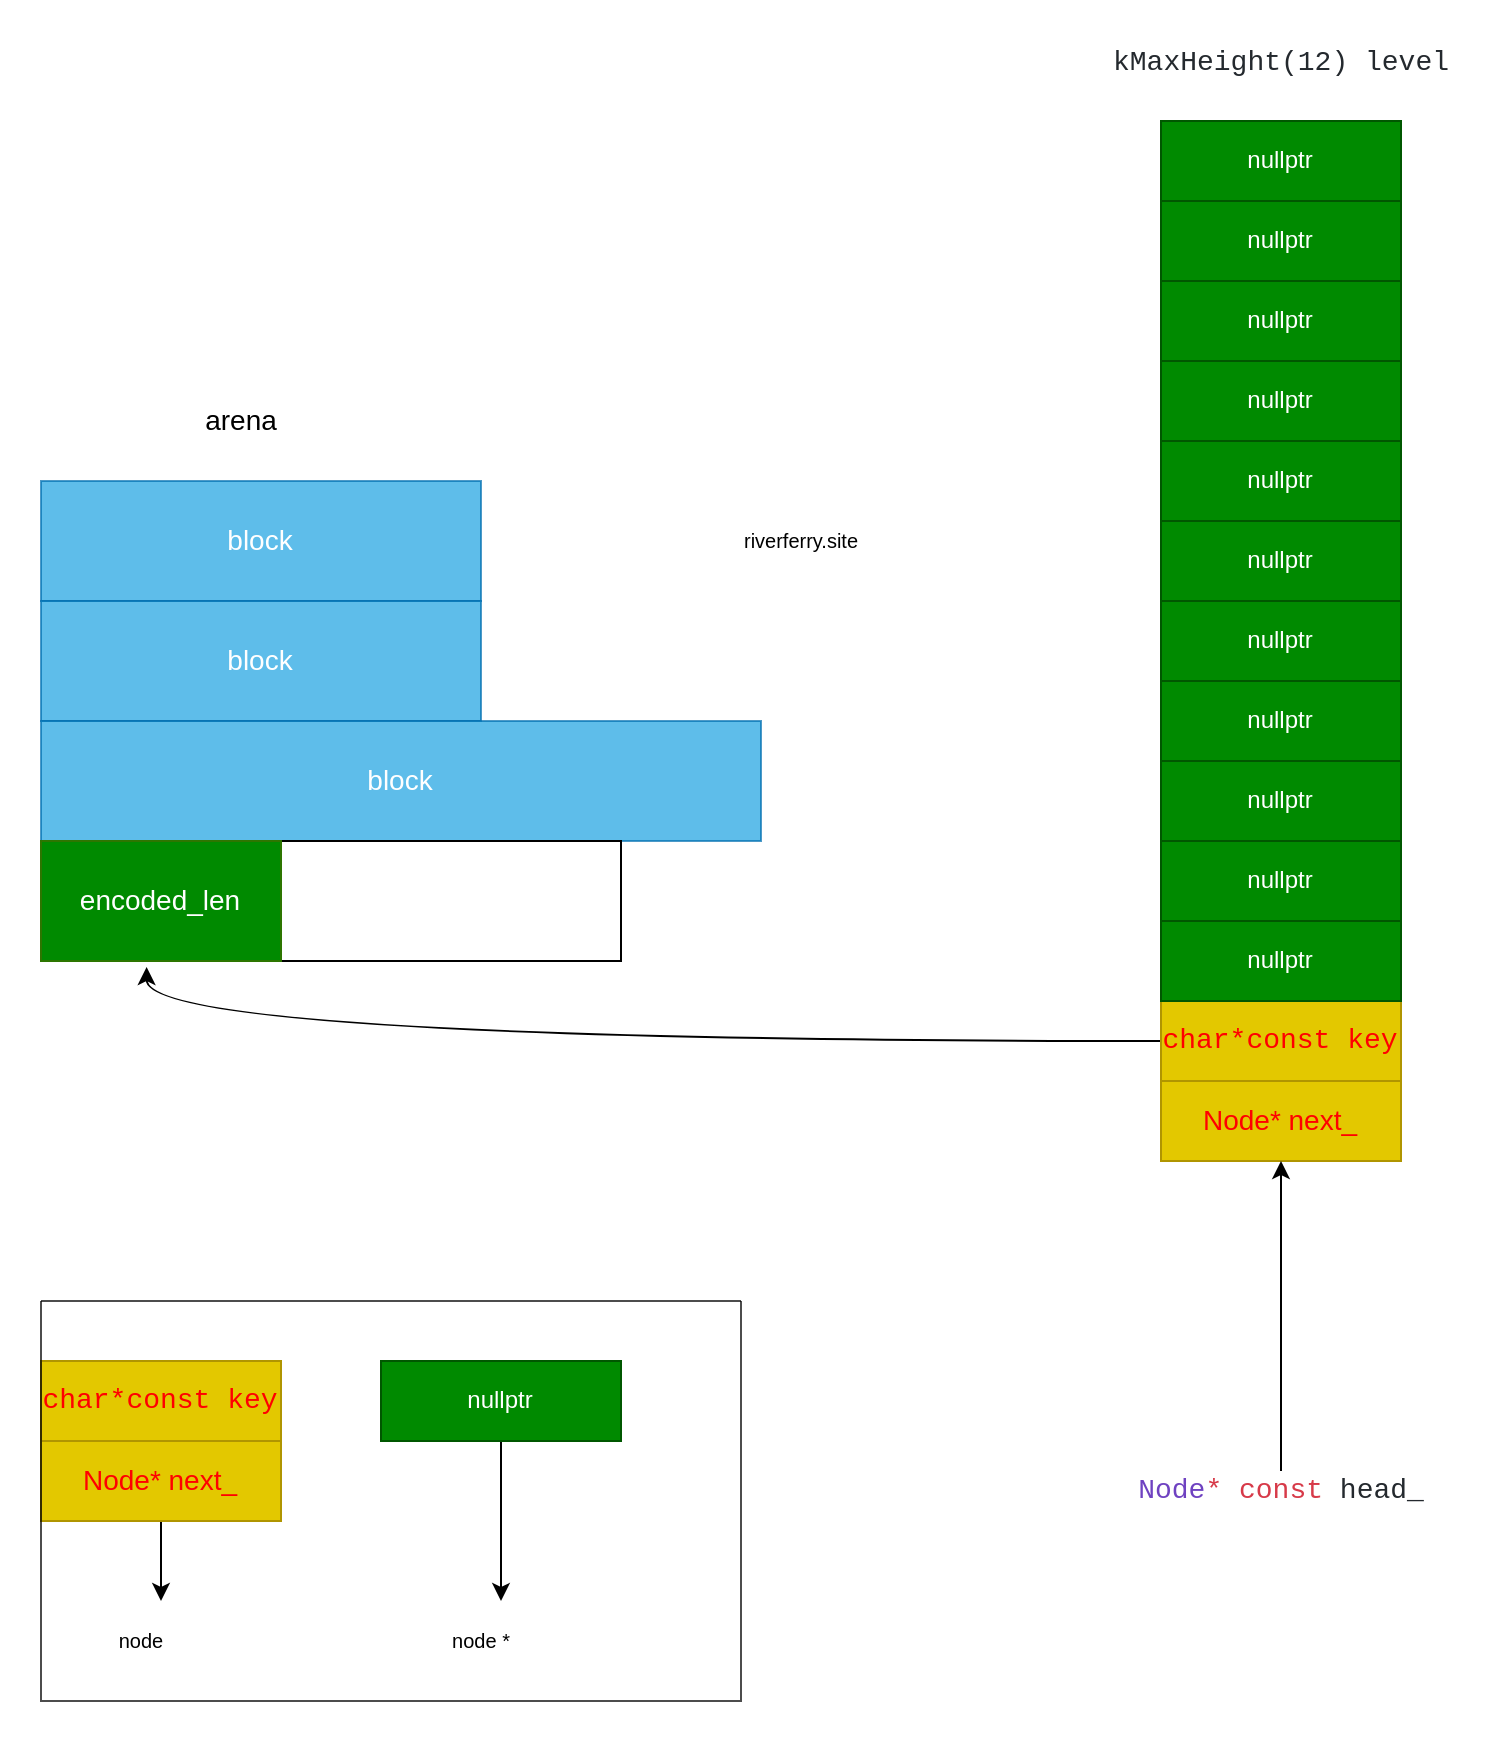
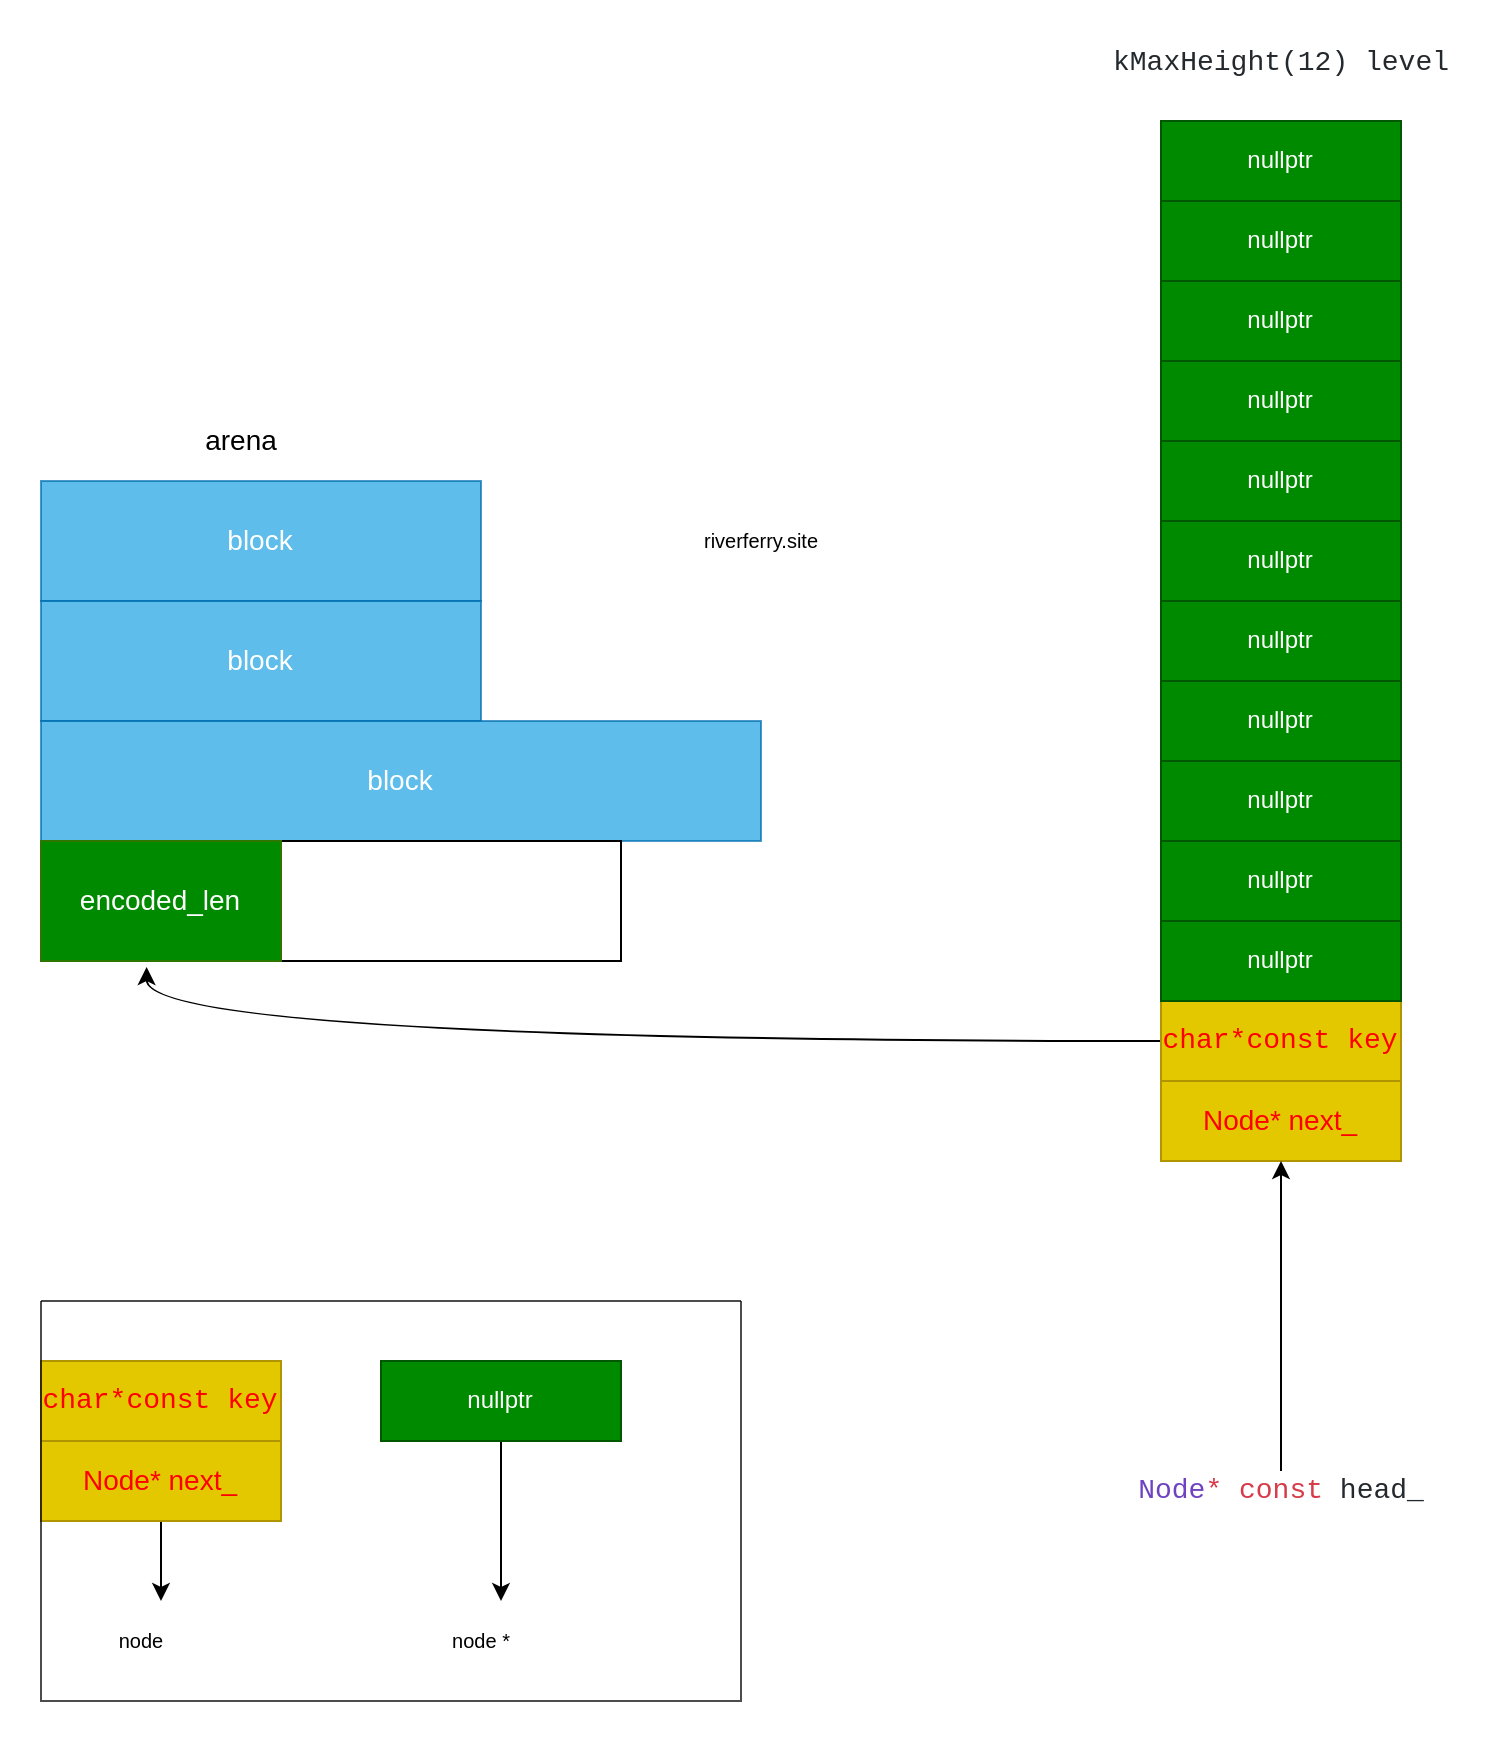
  <mxCell id="0" />
  <mxCell id="1" parent="0" />
  <mxCell id="2" style="edgeStyle=orthogonalEdgeStyle;curved=1;rounded=0;orthogonalLoop=1;jettySize=auto;html=1;entryX=0.44;entryY=1.05;entryDx=0;entryDy=0;entryPerimeter=0;fontSize=10;fontColor=#000000;" edge="1" parent="1" source="3" target="24"><mxGeometry relative="1" as="geometry" /></mxCell>
  <mxCell id="3" value="&lt;span style=&quot;font-family: &amp;#34;consolas&amp;#34; , &amp;#34;courier new&amp;#34; , monospace ; font-size: 14px&quot;&gt;&lt;font color=&quot;#ff0000&quot;&gt;char*const key&lt;/font&gt;&lt;/span&gt;" style="rounded=0;whiteSpace=wrap;html=1;fillColor=#e3c800;strokeColor=#B09500;fontColor=#000000;" vertex="1" parent="1"><mxGeometry x="580" y="500" width="120" height="40" as="geometry" /></mxCell>
  <mxCell id="4" value="&lt;font style=&quot;font-size: 14px&quot; color=&quot;#ff0000&quot;&gt;Node* next_&lt;/font&gt;" style="rounded=0;whiteSpace=wrap;html=1;fillColor=#e3c800;strokeColor=#B09500;fontColor=#000000;" vertex="1" parent="1"><mxGeometry x="580" y="540" width="120" height="40" as="geometry" /></mxCell>
  <mxCell id="5" value="nullptr" style="rounded=0;whiteSpace=wrap;html=1;fillColor=#008a00;strokeColor=#005700;fontColor=#ffffff;" vertex="1" parent="1"><mxGeometry x="580" y="460" width="120" height="40" as="geometry" /></mxCell>
  <mxCell id="6" value="nullptr" style="rounded=0;whiteSpace=wrap;html=1;fillColor=#008a00;strokeColor=#005700;fontColor=#ffffff;" vertex="1" parent="1"><mxGeometry x="580" y="420" width="120" height="40" as="geometry" /></mxCell>
  <mxCell id="7" value="nullptr" style="rounded=0;whiteSpace=wrap;html=1;fillColor=#008a00;strokeColor=#005700;fontColor=#ffffff;" vertex="1" parent="1"><mxGeometry x="580" y="380" width="120" height="40" as="geometry" /></mxCell>
  <mxCell id="8" value="nullptr" style="rounded=0;whiteSpace=wrap;html=1;fillColor=#008a00;strokeColor=#005700;fontColor=#ffffff;" vertex="1" parent="1"><mxGeometry x="580" y="340" width="120" height="40" as="geometry" /></mxCell>
  <mxCell id="9" value="nullptr" style="rounded=0;whiteSpace=wrap;html=1;fillColor=#008a00;strokeColor=#005700;fontColor=#ffffff;" vertex="1" parent="1"><mxGeometry x="580" y="300" width="120" height="40" as="geometry" /></mxCell>
  <mxCell id="10" value="nullptr" style="rounded=0;whiteSpace=wrap;html=1;fillColor=#008a00;strokeColor=#005700;fontColor=#ffffff;" vertex="1" parent="1"><mxGeometry x="580" y="260" width="120" height="40" as="geometry" /></mxCell>
  <mxCell id="11" value="nullptr" style="rounded=0;whiteSpace=wrap;html=1;fillColor=#008a00;strokeColor=#005700;fontColor=#ffffff;" vertex="1" parent="1"><mxGeometry x="580" y="220" width="120" height="40" as="geometry" /></mxCell>
  <mxCell id="12" value="nullptr" style="rounded=0;whiteSpace=wrap;html=1;fillColor=#008a00;strokeColor=#005700;fontColor=#ffffff;" vertex="1" parent="1"><mxGeometry x="580" y="180" width="120" height="40" as="geometry" /></mxCell>
  <mxCell id="13" value="nullptr" style="rounded=0;whiteSpace=wrap;html=1;fillColor=#008a00;strokeColor=#005700;fontColor=#ffffff;" vertex="1" parent="1"><mxGeometry x="580" width="120" height="40" as="geometry" y="140" /></mxCell>
  <mxCell id="14" value="nullptr" style="rounded=0;whiteSpace=wrap;html=1;fillColor=#008a00;strokeColor=#005700;fontColor=#ffffff;" vertex="1" parent="1"><mxGeometry x="580" y="100" width="120" height="40" as="geometry" /></mxCell>
  <mxCell id="15" value="nullptr" style="rounded=0;whiteSpace=wrap;html=1;fillColor=#008a00;strokeColor=#005700;fontColor=#ffffff;" vertex="1" parent="1"><mxGeometry x="580" y="60" width="120" height="40" as="geometry" /></mxCell>
  <mxCell id="16" style="edgeStyle=orthogonalEdgeStyle;curved=1;rounded=0;orthogonalLoop=1;jettySize=auto;html=1;entryX=0.5;entryY=1;entryDx=0;entryDy=0;fontSize=14;fontColor=#000000;" edge="1" parent="1" source="17" target="4"><mxGeometry relative="1" as="geometry" /></mxCell>
  <mxCell id="17" value="&lt;div style=&quot;color: rgb(36 , 41 , 46) ; background-color: rgb(255 , 255 , 255) ; font-family: &amp;#34;consolas&amp;#34; , &amp;#34;courier new&amp;#34; , monospace ; line-height: 19px&quot;&gt;&lt;span style=&quot;color: #6f42c1&quot;&gt;Node&lt;/span&gt;&lt;span style=&quot;color: #d73a49&quot;&gt;*&lt;/span&gt;&amp;nbsp;&lt;span style=&quot;color: #d73a49&quot;&gt;const&lt;/span&gt;&amp;nbsp;head_&lt;/div&gt;" style="text;html=1;align=center;verticalAlign=middle;resizable=0;points=[];autosize=1;strokeColor=none;fillColor=none;fontSize=14;fontColor=#000000;" vertex="1" parent="1"><mxGeometry x="565" y="735" width="150" height="20" as="geometry" /></mxCell>
  <mxCell id="18" value="&lt;span style=&quot;background-color: rgb(255 , 255 , 255) ; color: rgb(36 , 41 , 46) ; font-family: &amp;#34;consolas&amp;#34; , &amp;#34;courier new&amp;#34; , monospace&quot;&gt;kMaxHeight(12) level&lt;/span&gt;" style="text;html=1;align=center;verticalAlign=middle;resizable=0;points=[];autosize=1;strokeColor=none;fillColor=none;fontSize=14;fontColor=#000000;" vertex="1" parent="1"><mxGeometry x="555" y="20" width="170" height="20" as="geometry" /></mxCell>
  <mxCell id="19" value="block" style="rounded=0;whiteSpace=wrap;html=1;fontSize=14;fontColor=#ffffff;fillColor=#1ba1e2;strokeColor=#006EAF;opacity=70;" vertex="1" parent="1"><mxGeometry x="20" y="240" width="220" height="60" as="geometry" /></mxCell>
  <mxCell id="20" value="block" style="rounded=0;whiteSpace=wrap;html=1;fontSize=14;fontColor=#ffffff;fillColor=#1ba1e2;strokeColor=#006EAF;opacity=70;" vertex="1" parent="1"><mxGeometry x="20" y="300" width="220" height="60" as="geometry" /></mxCell>
  <mxCell id="21" value="block" style="rounded=0;whiteSpace=wrap;html=1;fontSize=14;fontColor=#ffffff;fillColor=#1ba1e2;strokeColor=#006EAF;opacity=70;" vertex="1" parent="1"><mxGeometry x="20" y="360" width="360" height="60" as="geometry" /></mxCell>
  <mxCell id="22" value="" style="rounded=0;whiteSpace=wrap;html=1;fontSize=14;fontColor=#000000;" vertex="1" parent="1"><mxGeometry x="20" y="420" width="290" height="60" as="geometry" /></mxCell>
- <mxCell id="23" value="arena" style="text;html=1;align=center;verticalAlign=middle;resizable=0;points=[];autosize=1;strokeColor=none;fillColor=none;fontSize=14;fontColor=#000000;" vertex="1" parent="1"><mxGeometry x="95" y="200" width="50" height="20" as="geometry" /></mxCell>
+ <mxCell id="23" value="arena" style="text;html=1;align=center;verticalAlign=middle;resizable=0;points=[];autosize=1;strokeColor=none;fillColor=none;fontSize=14;fontColor=#000000;" vertex="1" parent="1"><mxGeometry x="95" y="210" width="50" height="20" as="geometry" /></mxCell>
  <mxCell id="24" value="encoded_len" style="rounded=0;whiteSpace=wrap;html=1;fontSize=14;fontColor=#ffffff;fillColor=#008a00;strokeColor=#2D7600;" vertex="1" parent="1"><mxGeometry x="20" y="420" width="120" height="60" as="geometry" /></mxCell>
  <mxCell id="25" value="&lt;span style=&quot;font-family: &amp;#34;consolas&amp;#34; , &amp;#34;courier new&amp;#34; , monospace ; font-size: 14px&quot;&gt;&lt;font color=&quot;#ff0000&quot;&gt;char*const key&lt;/font&gt;&lt;/span&gt;" style="rounded=0;whiteSpace=wrap;html=1;fillColor=#e3c800;strokeColor=#B09500;fontColor=#000000;" vertex="1" parent="1"><mxGeometry x="20" y="680" width="120" height="40" as="geometry" /></mxCell>
  <mxCell id="26" style="edgeStyle=orthogonalEdgeStyle;curved=1;rounded=0;orthogonalLoop=1;jettySize=auto;html=1;fontSize=10;fontColor=#000000;" edge="1" parent="1" source="27"><mxGeometry relative="1" as="geometry"><mxPoint x="80" y="800" as="targetPoint" /></mxGeometry></mxCell>
  <mxCell id="27" value="&lt;font style=&quot;font-size: 14px&quot; color=&quot;#ff0000&quot;&gt;Node* next_&lt;/font&gt;" style="rounded=0;whiteSpace=wrap;html=1;fillColor=#e3c800;strokeColor=#B09500;fontColor=#000000;" vertex="1" parent="1"><mxGeometry x="20" y="720" width="120" height="40" as="geometry" /></mxCell>
  <mxCell id="28" value="node" style="text;html=1;align=center;verticalAlign=middle;resizable=0;points=[];autosize=1;strokeColor=none;fillColor=none;fontSize=10;fontColor=#000000;" vertex="1" parent="1"><mxGeometry x="50" y="810" width="40" height="20" as="geometry" /></mxCell>
  <mxCell id="29" style="edgeStyle=orthogonalEdgeStyle;curved=1;rounded=0;orthogonalLoop=1;jettySize=auto;html=1;fontSize=10;fontColor=#000000;" edge="1" parent="1" source="30"><mxGeometry relative="1" as="geometry"><mxPoint x="250" y="800" as="targetPoint" /></mxGeometry></mxCell>
  <mxCell id="30" value="nullptr" style="rounded=0;whiteSpace=wrap;html=1;fillColor=#008a00;strokeColor=#005700;fontColor=#ffffff;" vertex="1" parent="1"><mxGeometry x="190" y="680" width="120" height="40" as="geometry" /></mxCell>
  <mxCell id="31" value="node *" style="text;html=1;align=center;verticalAlign=middle;resizable=0;points=[];autosize=1;strokeColor=none;fillColor=none;fontSize=10;fontColor=#000000;" vertex="1" parent="1"><mxGeometry x="215" y="810" width="50" height="20" as="geometry" /></mxCell>
  <mxCell id="32" value="" style="swimlane;startSize=0;fontSize=10;fontColor=#000000;opacity=70;" vertex="1" parent="1"><mxGeometry x="20" y="650" width="350" height="200" as="geometry" /></mxCell>
- <mxCell id="33" value="riverferry.site" style="text;html=1;align=center;verticalAlign=middle;resizable=0;points=[];autosize=1;strokeColor=none;fillColor=none;fontSize=10;fontColor=#000000;" vertex="1" parent="1"><mxGeometry x="360" y="260" width="80" height="20" as="geometry" /></mxCell>
+ <mxCell id="33" value="riverferry.site" style="text;html=1;align=center;verticalAlign=middle;resizable=0;points=[];autosize=1;strokeColor=none;fillColor=none;fontSize=10;fontColor=#000000;" vertex="1" parent="1"><mxGeometry x="340" y="260" width="80" height="20" as="geometry" /></mxCell>
